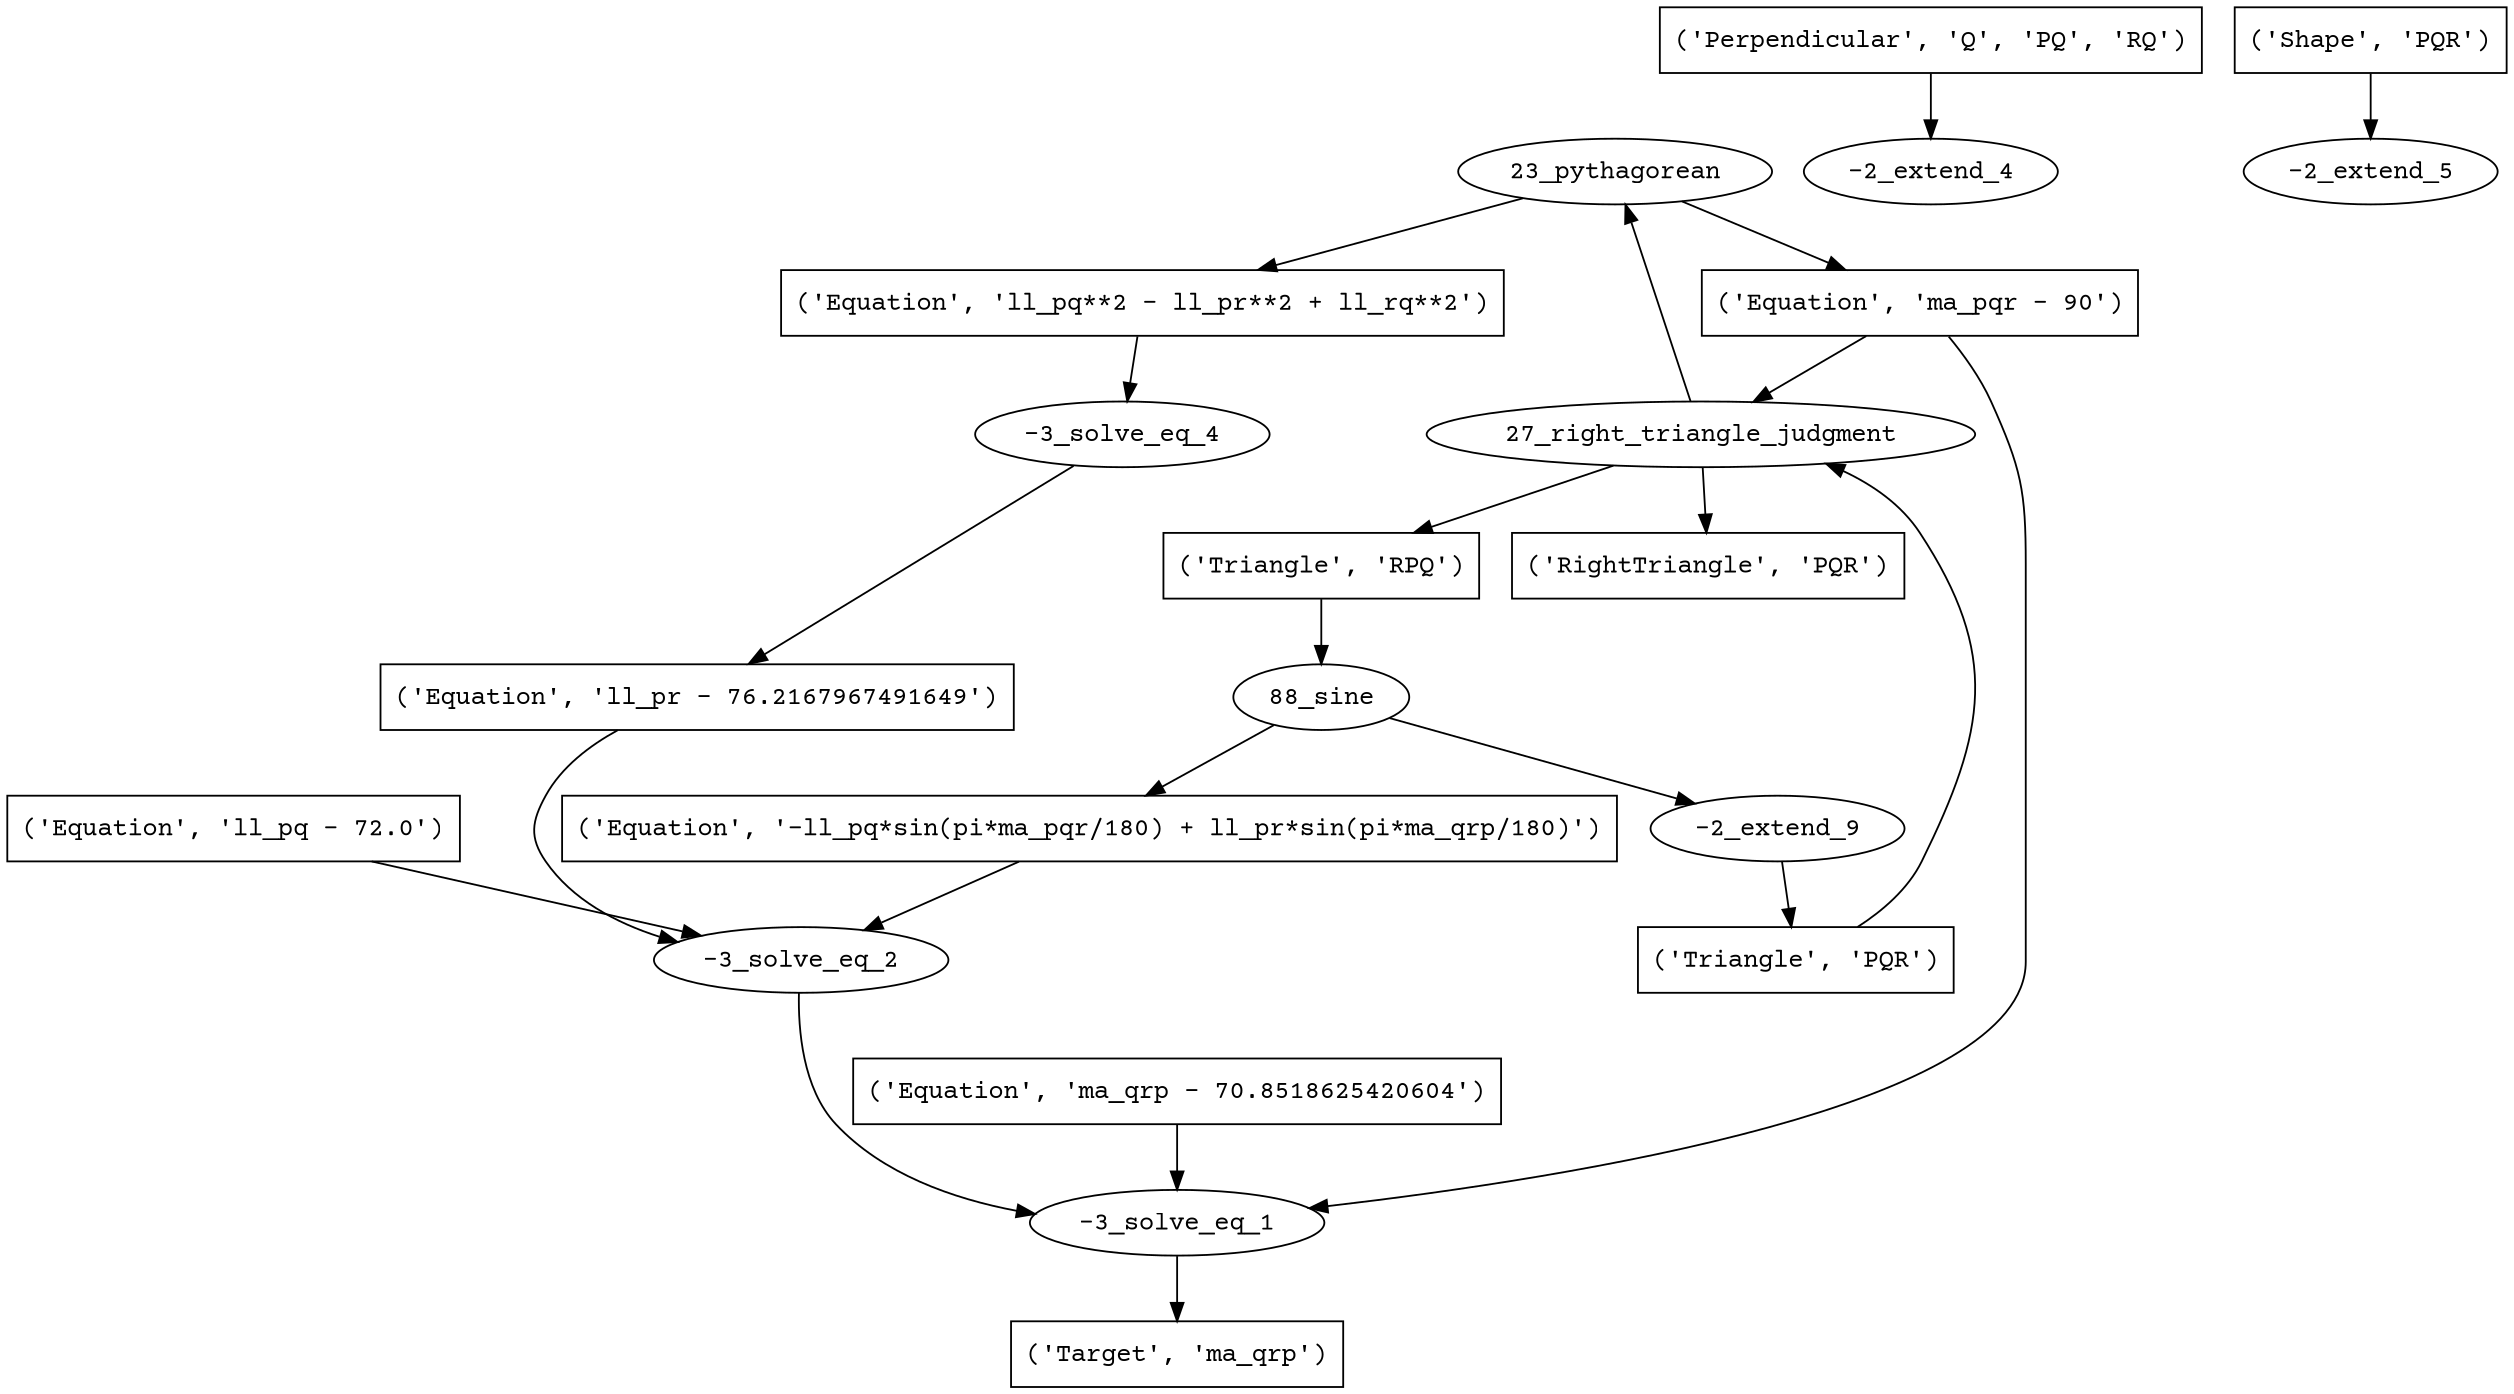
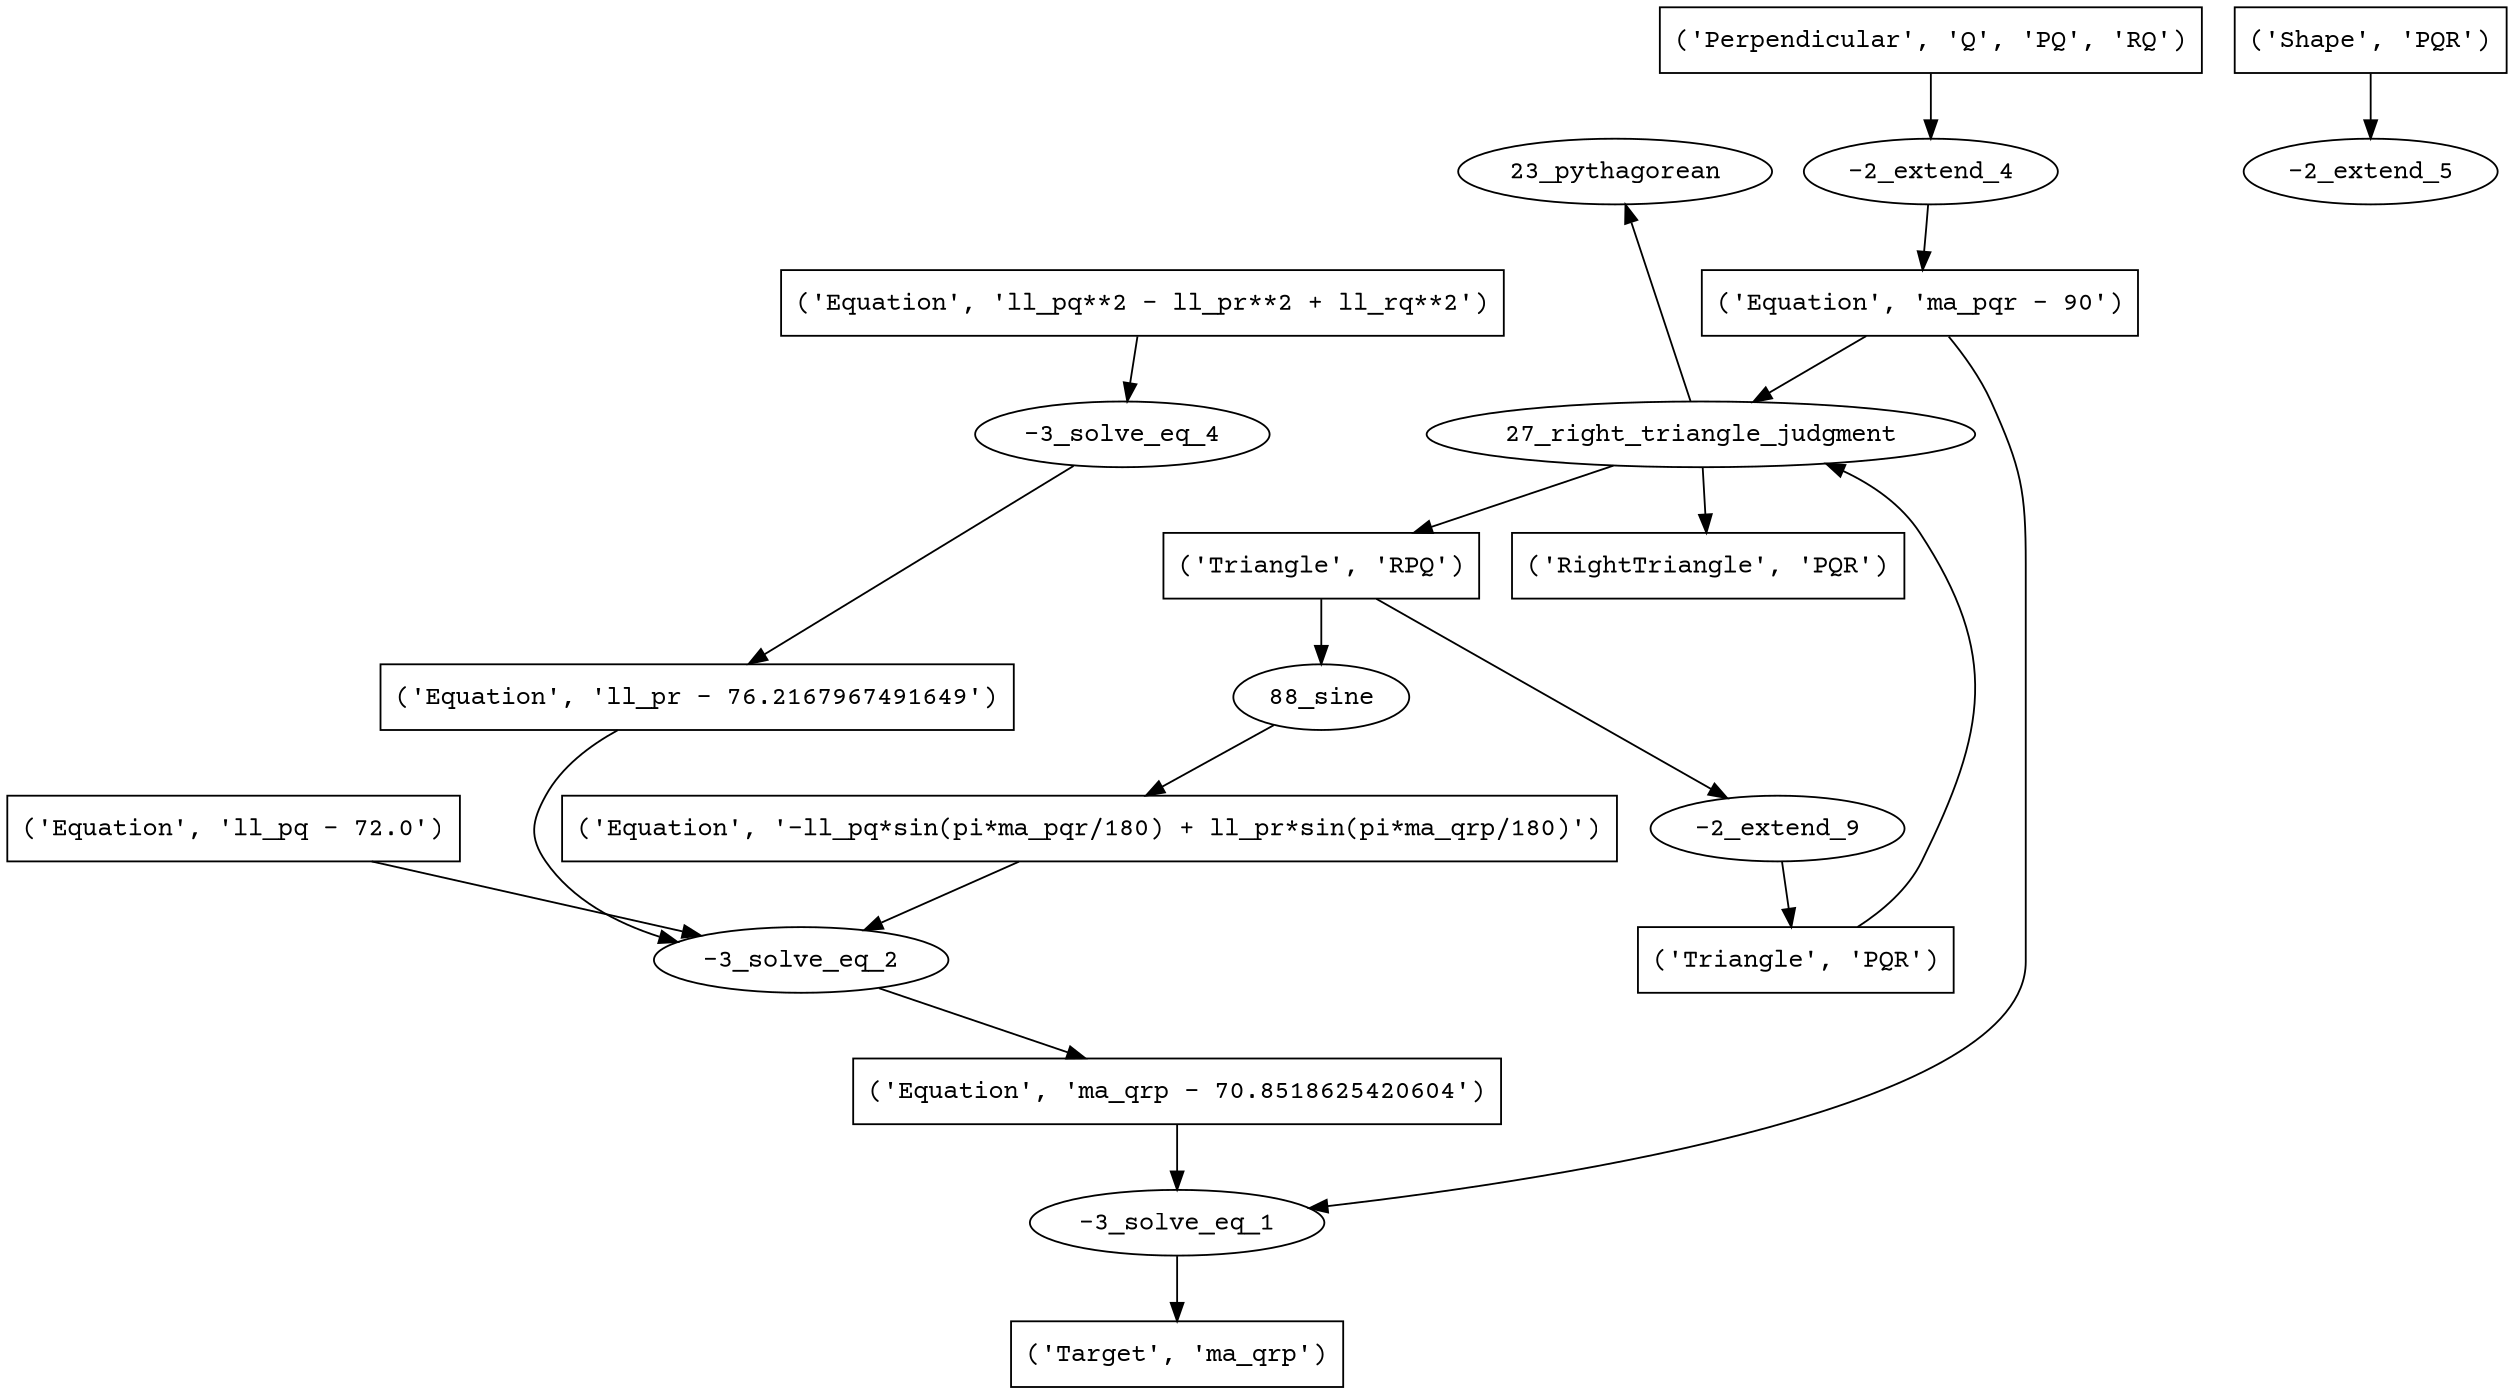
  digraph {
    fontname="Courier Prime"
    node [fontname="Courier Prime" shape=box]
    edge [fontname="Courier Prime"]
    n1 [label="('Target', 'ma_qrp')"]
    n2 [label="-3_solve_eq_1" shape=""]
    n3 [label="('Equation', 'ma_qrp - 70.8518625420604')"]
    n4 [label="-3_solve_eq_2" shape=""]
    n5 [label="('Equation', 'll_pq - 72.0')"]
    n6 [label="-3_solve_eq_4" shape=""]
    n7 [label="('Equation', 'll_pr - 76.2167967491649')"]
    n8 [label="('Equation', 'ma_pqr - 90')"]
    n9 [label="27_right_triangle_judgment" shape=""]
    n10 [label="('Triangle', 'RPQ')"]
    n11 [label="23_pythagorean" shape=""]
    n12 [label="('RightTriangle', 'PQR')"]
    n13 [label="('Equation', '-ll_pq*sin(pi*ma_pqr/180) + ll_pr*sin(pi*ma_qrp/180)')"]
    n14 [label="-2_extend_4" shape=""]
    n15 [label="('Perpendicular', 'Q', 'PQ', 'RQ')"]
    n16 [label="('Equation', 'll_pq**2 - ll_pr**2 + ll_rq**2')"]
    n17 [label="88_sine" shape=""]
    n18 [label="-2_extend_9" shape=""]
    n19 [label="('Triangle', 'PQR')"]
    n20 [label="-2_extend_5" shape=""]
    n21 [label="('Shape', 'PQR')"]
    n2 -> n1
    n3 -> n2
-   n4 -> n2
+   n4 -> n3
    n5 -> n4
    n6 -> n7
    n7 -> n4
    n8 -> n2
    n8 -> n9
    n9 -> n10
    n9 -> n11
    n9 -> n12
    n10 -> n17
-   n17 -> n18
-   n11 -> n16
+   n10 -> n18
    n13 -> n4
-   n11 -> n8
+   n14 -> n8
    n15 -> n14
    n16 -> n6
    n17 -> n13
    n18 -> n19
    n19 -> n9
    n21 -> n20
  }
